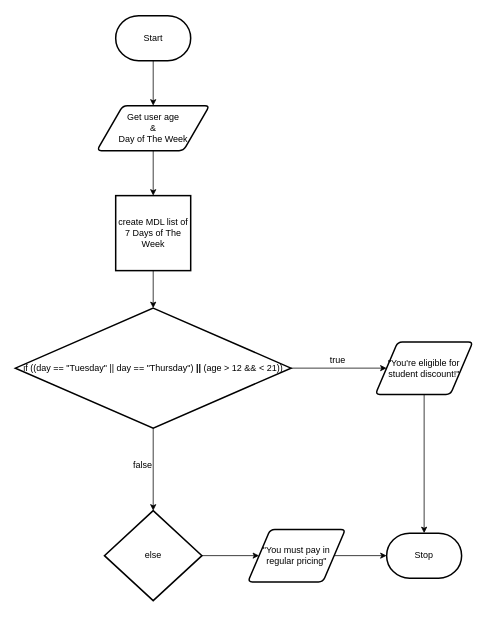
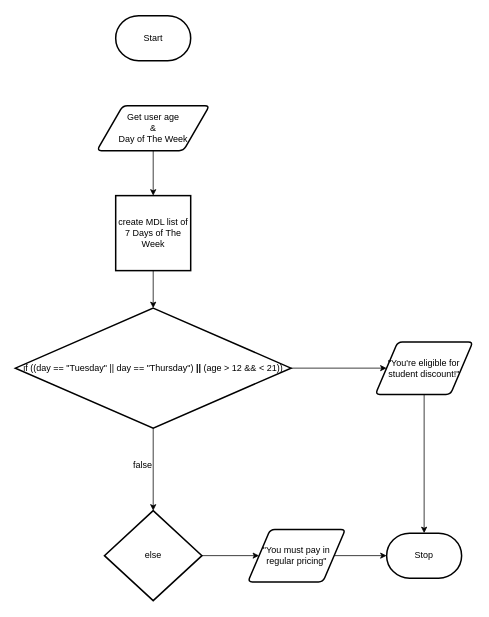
  <mxCell id="0" />
  <mxCell id="1" parent="0" />
- <mxCell id="2" value="" style="edgeStyle=none;html=1;" edge="1" parent="1" source="3" target="6"><mxGeometry relative="1" as="geometry" /></mxCell>
  <mxCell id="3" value="Start" style="strokeWidth=2;html=1;shape=mxgraph.flowchart.terminator;whiteSpace=wrap;" parent="1" vertex="1"><mxGeometry x="153.75" y="20" width="100" height="60" as="geometry" /></mxCell>
  <mxCell id="4" value="Stop" style="strokeWidth=2;html=1;shape=mxgraph.flowchart.terminator;whiteSpace=wrap;" parent="1" vertex="1"><mxGeometry x="515" y="710" width="100" height="60" as="geometry" /></mxCell>
  <mxCell id="5" value="" style="edgeStyle=none;html=1;" edge="1" parent="1" source="6" target="8"><mxGeometry relative="1" as="geometry" /></mxCell>
  <mxCell id="6" value="Get user age&lt;br&gt;&amp;amp;&lt;br&gt;Day of The Week" style="shape=parallelogram;html=1;strokeWidth=2;perimeter=parallelogramPerimeter;whiteSpace=wrap;rounded=1;arcSize=12;size=0.23;fillColor=default;" vertex="1" parent="1"><mxGeometry x="128.75" y="140" width="150" height="60" as="geometry" /></mxCell>
  <mxCell id="7" value="" style="edgeStyle=none;html=1;" edge="1" parent="1" source="8" target="11"><mxGeometry relative="1" as="geometry" /></mxCell>
  <mxCell id="8" value="create MDL list of 7 Days of The Week" style="whiteSpace=wrap;html=1;absoluteArcSize=1;arcSize=14;strokeWidth=2;fillColor=default;rounded=0;" vertex="1" parent="1"><mxGeometry x="153.75" y="260" width="100" height="100" as="geometry" /></mxCell>
  <mxCell id="9" value="" style="edgeStyle=none;html=1;entryX=0.5;entryY=0;entryDx=0;entryDy=0;" edge="1" parent="1" source="11" target="17"><mxGeometry relative="1" as="geometry"><mxPoint x="203.75" y="680" as="targetPoint" /></mxGeometry></mxCell>
  <mxCell id="10" value="" style="edgeStyle=none;html=1;" edge="1" parent="1" source="11" target="13"><mxGeometry relative="1" as="geometry" /></mxCell>
  <mxCell id="11" value="if ((day == &quot;Tuesday&quot; || day == &quot;Thursday&quot;)&amp;nbsp;&lt;b&gt;||&amp;nbsp;&lt;/b&gt;(age &amp;gt; 12 &amp;amp;&amp;amp; &amp;lt; 21))" style="strokeWidth=2;html=1;shape=mxgraph.flowchart.decision;whiteSpace=wrap;fillColor=default;" vertex="1" parent="1"><mxGeometry x="20" y="410" width="367.5" height="160" as="geometry" /></mxCell>
  <mxCell id="12" style="edgeStyle=none;html=1;exitX=0.5;exitY=1;exitDx=0;exitDy=0;entryX=0.5;entryY=0;entryDx=0;entryDy=0;entryPerimeter=0;" edge="1" parent="1" source="13" target="4"><mxGeometry relative="1" as="geometry" /></mxCell>
  <mxCell id="13" value="&quot;You're eligible for student discount!&quot;" style="shape=parallelogram;html=1;strokeWidth=2;perimeter=parallelogramPerimeter;whiteSpace=wrap;rounded=1;arcSize=12;size=0.23;fillColor=default;" vertex="1" parent="1"><mxGeometry x="500" y="455" width="130" height="70" as="geometry" /></mxCell>
- <mxCell id="14" value="true" style="text;html=1;strokeColor=none;fillColor=none;align=center;verticalAlign=middle;whiteSpace=wrap;rounded=0;" vertex="1" parent="1"><mxGeometry x="430" y="470" width="40" height="20" as="geometry" /></mxCell>
  <mxCell id="15" value="false" style="text;html=1;strokeColor=none;fillColor=none;align=center;verticalAlign=middle;whiteSpace=wrap;rounded=0;" vertex="1" parent="1"><mxGeometry x="170" y="615" width="40" height="10" as="geometry" /></mxCell>
  <mxCell id="16" value="" style="edgeStyle=none;html=1;" edge="1" parent="1" source="17" target="19"><mxGeometry relative="1" as="geometry" /></mxCell>
  <mxCell id="17" value="else" style="rhombus;whiteSpace=wrap;html=1;fillColor=default;strokeWidth=2;" vertex="1" parent="1"><mxGeometry x="138.75" y="680" width="130" height="120" as="geometry" /></mxCell>
  <mxCell id="18" style="edgeStyle=none;html=1;exitX=1;exitY=0.5;exitDx=0;exitDy=0;" edge="1" parent="1" source="19" target="4"><mxGeometry relative="1" as="geometry" /></mxCell>
  <mxCell id="19" value="&quot;You must pay in regular pricing&quot;" style="shape=parallelogram;html=1;strokeWidth=2;perimeter=parallelogramPerimeter;whiteSpace=wrap;rounded=1;arcSize=12;size=0.23;fillColor=default;" vertex="1" parent="1"><mxGeometry x="330" y="705" width="130" height="70" as="geometry" /></mxCell>
